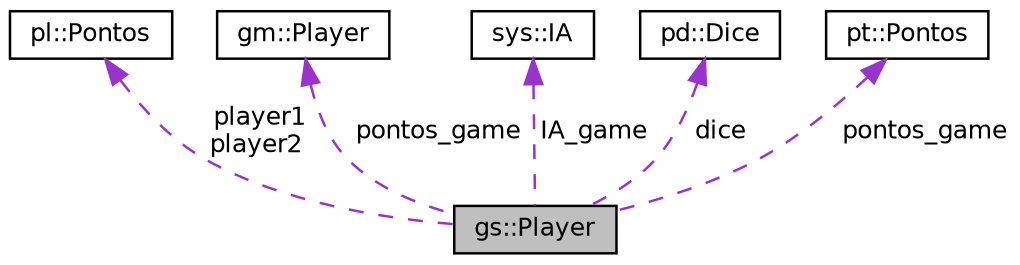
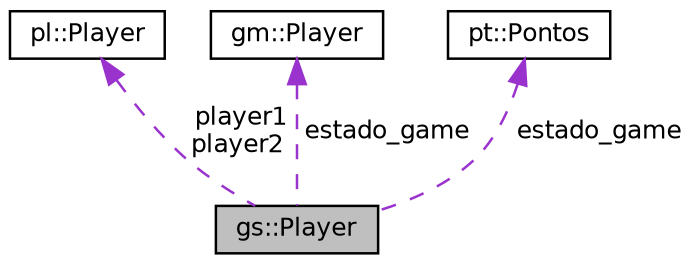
  digraph {
    node [color=black fillcolor=white fontname=Helvetica fontsize=10 shape=record style=filled]
    edge [color=darkorchid3 dir=back fontname=Helvetica fontsize=10 labelfontname=Helvetica labelfontsize=10 style=dashed]
    n1 [fillcolor=grey75 fontcolor=black height=0.2 label="gs::Player" width=0.4]
-   n2 [height=0.2 label="pl::Pontos" width=0.4]
+   n2 [height=0.2 label="pl::Player" width=0.4]
    n3 [height=0.2 label="gm::Player" width=0.4]
-   n4 [height=0.2 label="sys::IA" width=0.4]
-   n5 [height=0.2 label="pd::Dice" width=0.4]
    n6 [height=0.2 label="pt::Pontos" width=0.4]
    n2 -> n1 [label=" player1\nplayer2"]
-   n3 -> n1 [label=" pontos_game"]
-   n4 -> n1 [label=" IA_game"]
-   n5 -> n1 [label=" dice"]
-   n6 -> n1 [label=" pontos_game"]
+   n3 -> n1 [label=" estado_game"]
+   n6 -> n1 [label=" estado_game"]
  }
